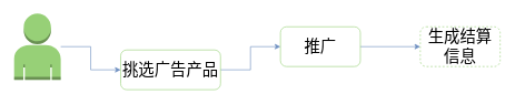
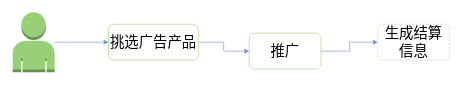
  <mxCell id="0" />
  <mxCell id="1" parent="0" />
  <mxCell id="2" style="edgeStyle=orthogonalEdgeStyle;rounded=0;orthogonalLoop=1;jettySize=auto;html=1;entryX=0;entryY=0.5;entryDx=0;entryDy=0;fontSize=24;fillColor=#dae8fc;strokeColor=#6c8ebf;" edge="1" parent="1" source="3" target="5"><mxGeometry relative="1" as="geometry" /></mxCell>
  <mxCell id="3" value="" style="outlineConnect=0;dashed=0;verticalLabelPosition=bottom;verticalAlign=top;align=center;html=1;shape=mxgraph.aws3.user;fillColor=#97D077;strokeColor=#82b366;" vertex="1" parent="1"><mxGeometry x="20" y="20" width="70" height="100" as="geometry" /></mxCell>
  <mxCell id="4" value="" style="edgeStyle=orthogonalEdgeStyle;rounded=0;orthogonalLoop=1;jettySize=auto;html=1;fontSize=24;fillColor=#dae8fc;strokeColor=#6c8ebf;" edge="1" parent="1" source="5" target="7"><mxGeometry relative="1" as="geometry" /></mxCell>
- <mxCell id="5" value="&lt;font style=&quot;font-size: 24px;&quot;&gt;挑选广告产品&lt;/font&gt;" style="rounded=1;whiteSpace=wrap;html=1;fillColor=none;strokeColor=#97D077;" vertex="1" parent="1"><mxGeometry x="180" y="75" width="150" height="60" as="geometry" /></mxCell>
+ <mxCell id="5" value="&lt;font style=&quot;font-size: 24px;&quot;&gt;挑选广告产品&lt;/font&gt;" style="rounded=1;whiteSpace=wrap;html=1;fillColor=none;strokeColor=#97D077;" vertex="1" parent="1"><mxGeometry x="180" y="40" width="150" height="60" as="geometry" /></mxCell>
  <mxCell id="6" value="" style="edgeStyle=orthogonalEdgeStyle;rounded=0;orthogonalLoop=1;jettySize=auto;html=1;fontSize=24;fillColor=#dae8fc;strokeColor=#6c8ebf;" edge="1" parent="1" source="7" target="8"><mxGeometry relative="1" as="geometry" /></mxCell>
- <mxCell id="7" value="&lt;font style=&quot;font-size: 24px;&quot;&gt;推广&lt;/font&gt;" style="whiteSpace=wrap;html=1;fillColor=none;strokeColor=#97D077;rounded=1;" vertex="1" parent="1"><mxGeometry x="420" y="40" width="120" height="60" as="geometry" /></mxCell>
+ <mxCell id="7" value="&lt;font style=&quot;font-size: 24px;&quot;&gt;推广&lt;/font&gt;" style="whiteSpace=wrap;html=1;fillColor=none;strokeColor=#97D077;rounded=1;" vertex="1" parent="1"><mxGeometry x="415" y="55" width="120" height="60" as="geometry" /></mxCell>
  <mxCell id="8" value="&lt;font style=&quot;font-size: 24px;&quot;&gt;生成结算信息&lt;/font&gt;" style="whiteSpace=wrap;html=1;fillColor=none;strokeColor=#97D077;rounded=1;dashed=1;" vertex="1" parent="1"><mxGeometry x="630" y="40" width="120" height="60" as="geometry" /></mxCell>
